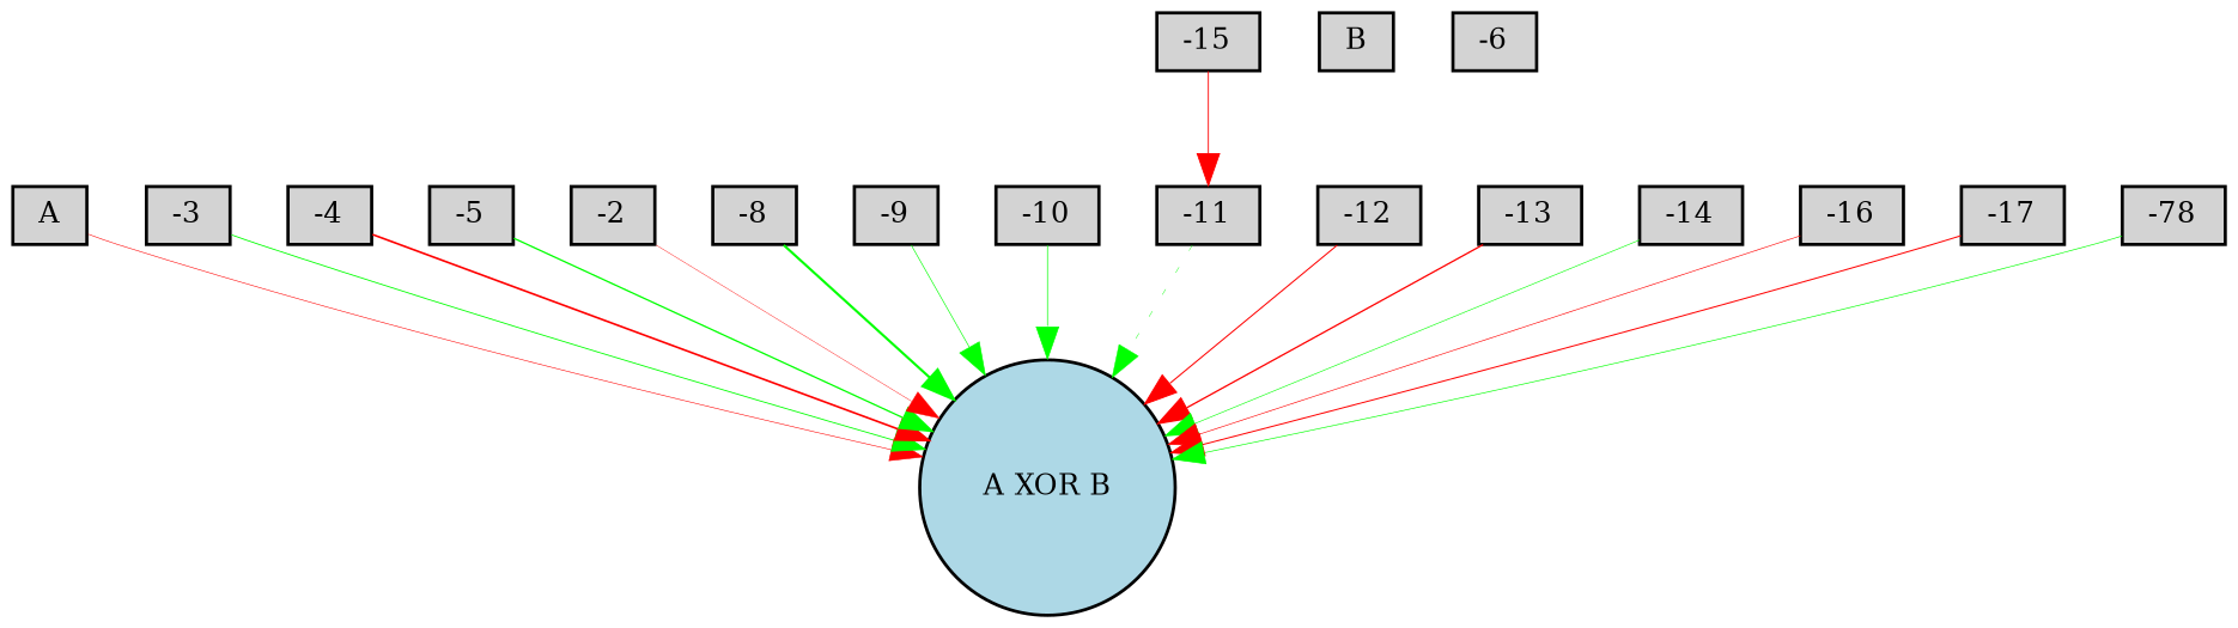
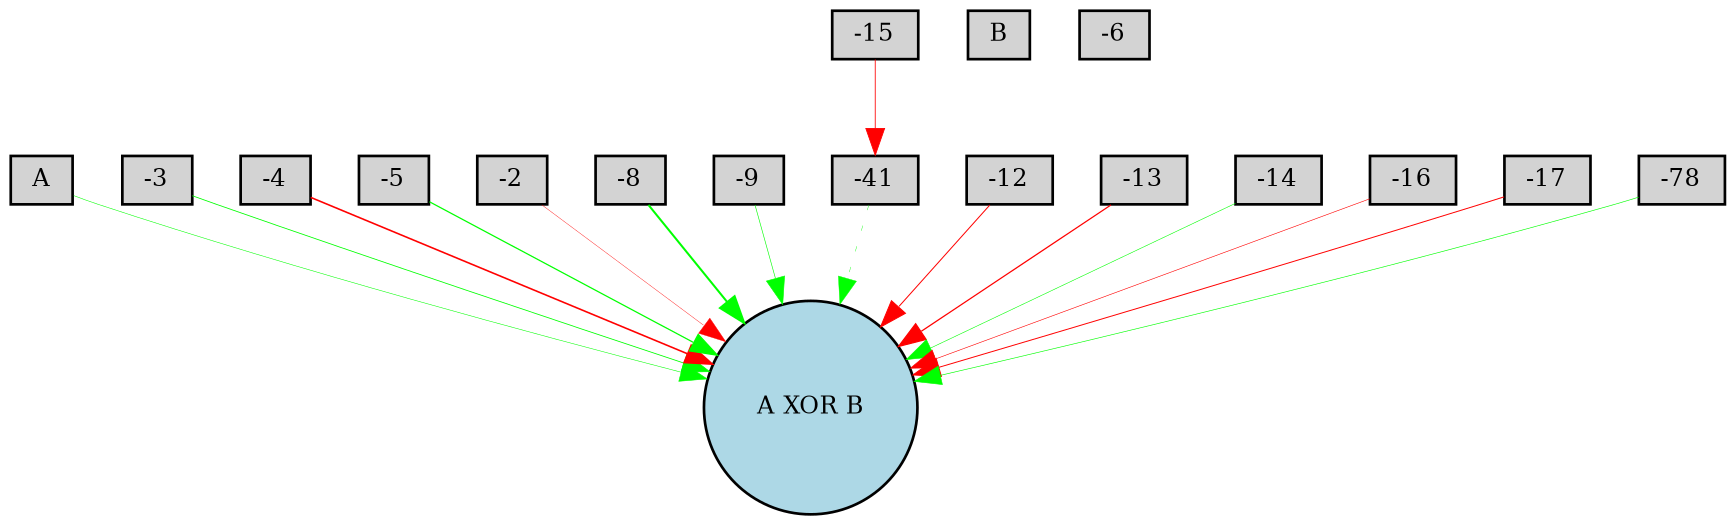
  digraph {
    node [fillcolor=lightgray fontsize=9 shape=box style=filled]
    edge [color=green style=solid]
    A [height=0.2 width=0.2]
    "A XOR B" [fillcolor=lightblue height=0.2 shape=circle width=0.2]
    B [height=0.2 width=0.2]
    -3 [height=0.2 width=0.2]
    -4 [height=0.2 width=0.2]
    -5 [height=0.2 width=0.2]
    -6 [height=0.2 width=0.2]
    n8 [height=0.2 label=-2 width=0.2]
    -8 [height=0.2 width=0.2]
    -9 [height=0.2 width=0.2]
-   -10 [height=0.2 width=0.2]
-   -11 [height=0.2 width=0.2]
+   -11 [height=0.2 width=0.2 label=-41]
    -12 [height=0.2 width=0.2]
    -13 [height=0.2 width=0.2]
    -14 [height=0.2 width=0.2]
    -15 [height=0.2 width=0.2]
    -16 [height=0.2 width=0.2]
    -17 [height=0.2 width=0.2]
    n19 [height=0.2 label=-78 width=0.2]
-   A -> "A XOR B" [color=red penwidth=0.1975064237544143]
+   A -> "A XOR B" [penwidth=0.1975064237544143]
    -3 -> "A XOR B" [penwidth=0.3035166622466271]
    -4 -> "A XOR B" [color=red penwidth=0.6013575768143434]
    -5 -> "A XOR B" [penwidth=0.4595575869689853]
    n8 -> "A XOR B" [color=red penwidth=0.1439622258909189]
    -8 -> "A XOR B" [penwidth=0.7566622264794359]
    -9 -> "A XOR B" [penwidth=0.22884349068501833]
-   -10 -> "A XOR B" [penwidth=0.2405218677489638]
    -11 -> "A XOR B" [penwidth=0.14783728831648704 style=dotted]
    -12 -> "A XOR B" [color=red penwidth=0.3730166112869271]
    -13 -> "A XOR B" [color=red penwidth=0.46343167606029867]
    -14 -> "A XOR B" [penwidth=0.21113119471606634]
    -15 -> -11 [color=red penwidth=0.3118983217771293]
    -16 -> "A XOR B" [color=red penwidth=0.2195131301798771]
    -17 -> "A XOR B" [color=red penwidth=0.367661096124819]
    n19 -> "A XOR B" [penwidth=0.23138883735703286]
  }
